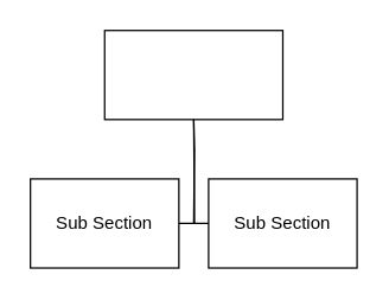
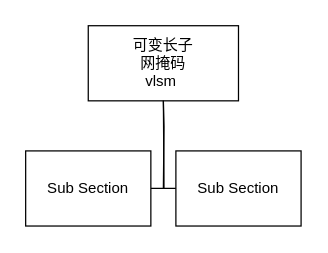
  <mxCell id="0" />
  <mxCell id="1" parent="0" />
  <mxCell id="2" value="" style="rounded=0;whiteSpace=wrap;html=1;" vertex="1" parent="1"><mxGeometry x="70" y="20" width="120" height="60" as="geometry" /></mxCell>
+ <mxCell id="3" value="可变长子网掩码 vlsm&amp;nbsp;" style="text;html=1;strokeColor=none;fillColor=none;align=center;verticalAlign=middle;whiteSpace=wrap;rounded=0;" vertex="1" parent="1"><mxGeometry x="100" y="35" width="60" height="30" as="geometry" /></mxCell>
  <mxCell id="4" value="" style="edgeStyle=orthogonalEdgeStyle;sourcePerimeterSpacing=0;targetPerimeterSpacing=0;startArrow=none;endArrow=none;rounded=0;targetPortConstraint=eastwest;sourcePortConstraint=northsouth;curved=0;rounded=0;" edge="1" target="6" parent="1"><mxGeometry relative="1" as="geometry"><mxPoint x="130" y="80" as="sourcePoint" /></mxGeometry></mxCell>
  <mxCell id="5" value="" style="edgeStyle=orthogonalEdgeStyle;sourcePerimeterSpacing=0;targetPerimeterSpacing=0;startArrow=none;endArrow=none;rounded=0;targetPortConstraint=eastwest;sourcePortConstraint=northsouth;curved=0;rounded=0;" edge="1" target="7" parent="1"><mxGeometry relative="1" as="geometry"><mxPoint x="130" y="80" as="sourcePoint" /></mxGeometry></mxCell>
  <mxCell id="6" value="Sub Section" style="whiteSpace=wrap;html=1;align=center;verticalAlign=middle;treeFolding=1;treeMoving=1;" vertex="1" parent="1"><mxGeometry x="20" y="120" width="100" height="60" as="geometry" /></mxCell>
  <mxCell id="7" value="Sub Section" style="whiteSpace=wrap;html=1;align=center;verticalAlign=middle;treeFolding=1;treeMoving=1;" vertex="1" parent="1"><mxGeometry x="140" y="120" width="100" height="60" as="geometry" /></mxCell>
